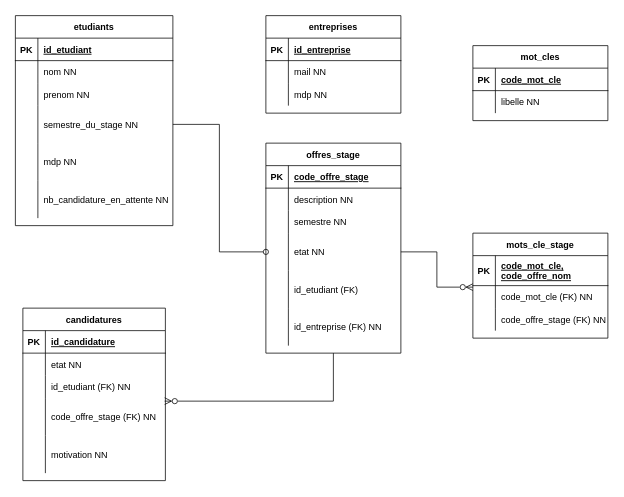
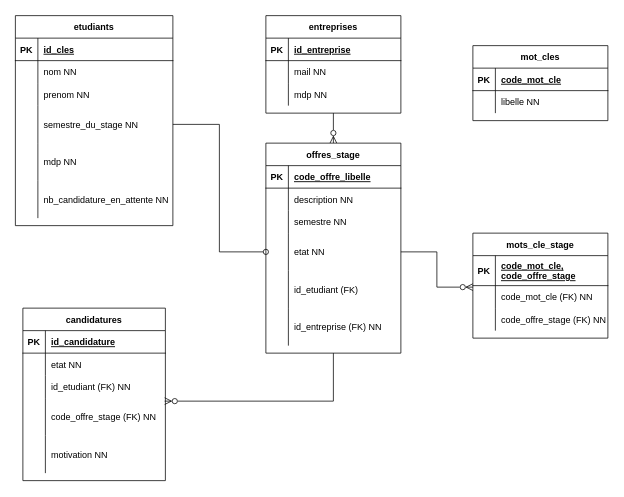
  <mxCell id="0" />
  <mxCell id="1" parent="0" />
+ <mxCell id="2" style="edgeStyle=orthogonalEdgeStyle;rounded=0;orthogonalLoop=1;jettySize=auto;html=1;endArrow=ERzeroToMany;endFill=0;endSize=7;" edge="1" parent="1" source="3" target="22"><mxGeometry relative="1" as="geometry" /></mxCell>
  <mxCell id="3" value="entreprises" style="shape=table;startSize=30;container=1;collapsible=1;childLayout=tableLayout;fixedRows=1;rowLines=0;fontStyle=1;align=center;resizeLast=1;" vertex="1" parent="1"><mxGeometry x="354" y="20" width="180" height="130" as="geometry" /></mxCell>
  <mxCell id="4" value="" style="shape=tableRow;horizontal=0;startSize=0;swimlaneHead=0;swimlaneBody=0;fillColor=none;collapsible=0;dropTarget=0;points=[[0,0.5],[1,0.5]];portConstraint=eastwest;top=0;left=0;right=0;bottom=1;" vertex="1" parent="3"><mxGeometry y="30" width="180" height="30" as="geometry" /></mxCell>
  <mxCell id="5" value="PK" style="shape=partialRectangle;connectable=0;fillColor=none;top=0;left=0;bottom=0;right=0;fontStyle=1;overflow=hidden;" vertex="1" parent="4"><mxGeometry width="30" height="30" as="geometry"><mxRectangle width="30" height="30" as="alternateBounds" /></mxGeometry></mxCell>
  <mxCell id="6" value="id_entreprise" style="shape=partialRectangle;connectable=0;fillColor=none;top=0;left=0;bottom=0;right=0;align=left;spacingLeft=6;fontStyle=5;overflow=hidden;" vertex="1" parent="4"><mxGeometry x="30" width="150" height="30" as="geometry"><mxRectangle width="150" height="30" as="alternateBounds" /></mxGeometry></mxCell>
  <mxCell id="7" value="" style="shape=tableRow;horizontal=0;startSize=0;swimlaneHead=0;swimlaneBody=0;fillColor=none;collapsible=0;dropTarget=0;points=[[0,0.5],[1,0.5]];portConstraint=eastwest;top=0;left=0;right=0;bottom=0;" vertex="1" parent="3"><mxGeometry y="60" width="180" height="30" as="geometry" /></mxCell>
  <mxCell id="8" value="" style="shape=partialRectangle;connectable=0;fillColor=none;top=0;left=0;bottom=0;right=0;editable=1;overflow=hidden;" vertex="1" parent="7"><mxGeometry width="30" height="30" as="geometry"><mxRectangle width="30" height="30" as="alternateBounds" /></mxGeometry></mxCell>
  <mxCell id="9" value="mail NN" style="shape=partialRectangle;connectable=0;fillColor=none;top=0;left=0;bottom=0;right=0;align=left;spacingLeft=6;overflow=hidden;" vertex="1" parent="7"><mxGeometry x="30" width="150" height="30" as="geometry"><mxRectangle width="150" height="30" as="alternateBounds" /></mxGeometry></mxCell>
  <mxCell id="10" value="" style="shape=tableRow;horizontal=0;startSize=0;swimlaneHead=0;swimlaneBody=0;fillColor=none;collapsible=0;dropTarget=0;points=[[0,0.5],[1,0.5]];portConstraint=eastwest;top=0;left=0;right=0;bottom=0;" vertex="1" parent="3"><mxGeometry y="90" width="180" height="30" as="geometry" /></mxCell>
  <mxCell id="11" value="" style="shape=partialRectangle;connectable=0;fillColor=none;top=0;left=0;bottom=0;right=0;editable=1;overflow=hidden;" vertex="1" parent="10"><mxGeometry width="30" height="30" as="geometry"><mxRectangle width="30" height="30" as="alternateBounds" /></mxGeometry></mxCell>
  <mxCell id="12" value="mdp NN" style="shape=partialRectangle;connectable=0;fillColor=none;top=0;left=0;bottom=0;right=0;align=left;spacingLeft=6;overflow=hidden;" vertex="1" parent="10"><mxGeometry x="30" width="150" height="30" as="geometry"><mxRectangle width="150" height="30" as="alternateBounds" /></mxGeometry></mxCell>
  <mxCell id="13" value="mot_cles" style="shape=table;startSize=30;container=1;collapsible=1;childLayout=tableLayout;fixedRows=1;rowLines=0;fontStyle=1;align=center;resizeLast=1;" vertex="1" parent="1"><mxGeometry x="630" y="60" width="180" height="100" as="geometry" /></mxCell>
  <mxCell id="14" value="" style="shape=tableRow;horizontal=0;startSize=0;swimlaneHead=0;swimlaneBody=0;fillColor=none;collapsible=0;dropTarget=0;points=[[0,0.5],[1,0.5]];portConstraint=eastwest;top=0;left=0;right=0;bottom=1;" vertex="1" parent="13"><mxGeometry y="30" width="180" height="30" as="geometry" /></mxCell>
  <mxCell id="15" value="PK" style="shape=partialRectangle;connectable=0;fillColor=none;top=0;left=0;bottom=0;right=0;fontStyle=1;overflow=hidden;" vertex="1" parent="14"><mxGeometry width="30" height="30" as="geometry"><mxRectangle width="30" height="30" as="alternateBounds" /></mxGeometry></mxCell>
  <mxCell id="16" value="code_mot_cle" style="shape=partialRectangle;connectable=0;fillColor=none;top=0;left=0;bottom=0;right=0;align=left;spacingLeft=6;fontStyle=5;overflow=hidden;" vertex="1" parent="14"><mxGeometry x="30" width="150" height="30" as="geometry"><mxRectangle width="150" height="30" as="alternateBounds" /></mxGeometry></mxCell>
  <mxCell id="17" value="" style="shape=tableRow;horizontal=0;startSize=0;swimlaneHead=0;swimlaneBody=0;fillColor=none;collapsible=0;dropTarget=0;points=[[0,0.5],[1,0.5]];portConstraint=eastwest;top=0;left=0;right=0;bottom=0;" vertex="1" parent="13"><mxGeometry y="60" width="180" height="30" as="geometry" /></mxCell>
  <mxCell id="18" value="" style="shape=partialRectangle;connectable=0;fillColor=none;top=0;left=0;bottom=0;right=0;editable=1;overflow=hidden;" vertex="1" parent="17"><mxGeometry width="30" height="30" as="geometry"><mxRectangle width="30" height="30" as="alternateBounds" /></mxGeometry></mxCell>
  <mxCell id="19" value="libelle NN" style="shape=partialRectangle;connectable=0;fillColor=none;top=0;left=0;bottom=0;right=0;align=left;spacingLeft=6;overflow=hidden;" vertex="1" parent="17"><mxGeometry x="30" width="150" height="30" as="geometry"><mxRectangle width="150" height="30" as="alternateBounds" /></mxGeometry></mxCell>
  <mxCell id="20" style="edgeStyle=orthogonalEdgeStyle;rounded=0;orthogonalLoop=1;jettySize=auto;html=1;entryX=0;entryY=0.067;entryDx=0;entryDy=0;entryPerimeter=0;exitX=1;exitY=0.5;exitDx=0;exitDy=0;endArrow=ERzeroToMany;endFill=0;endSize=7;" edge="1" parent="1" source="32" target="81"><mxGeometry relative="1" as="geometry"><mxPoint x="550" y="240" as="sourcePoint" /></mxGeometry></mxCell>
  <mxCell id="21" style="edgeStyle=orthogonalEdgeStyle;rounded=0;orthogonalLoop=1;jettySize=auto;html=1;entryX=0.995;entryY=0.08;entryDx=0;entryDy=0;entryPerimeter=0;endArrow=ERzeroToMany;endFill=0;endSize=7;strokeWidth=1;" edge="1" parent="1" source="22" target="71"><mxGeometry relative="1" as="geometry" /></mxCell>
  <mxCell id="22" value="offres_stage" style="shape=table;startSize=30;container=1;collapsible=1;childLayout=tableLayout;fixedRows=1;rowLines=0;fontStyle=1;align=center;resizeLast=1;" vertex="1" parent="1"><mxGeometry x="354" y="190" width="180" height="280" as="geometry" /></mxCell>
  <mxCell id="23" value="" style="shape=tableRow;horizontal=0;startSize=0;swimlaneHead=0;swimlaneBody=0;fillColor=none;collapsible=0;dropTarget=0;points=[[0,0.5],[1,0.5]];portConstraint=eastwest;top=0;left=0;right=0;bottom=1;" vertex="1" parent="22"><mxGeometry y="30" width="180" height="30" as="geometry" /></mxCell>
  <mxCell id="24" value="PK" style="shape=partialRectangle;connectable=0;fillColor=none;top=0;left=0;bottom=0;right=0;fontStyle=1;overflow=hidden;" vertex="1" parent="23"><mxGeometry width="30" height="30" as="geometry"><mxRectangle width="30" height="30" as="alternateBounds" /></mxGeometry></mxCell>
- <mxCell id="25" value="code_offre_stage" style="shape=partialRectangle;connectable=0;fillColor=none;top=0;left=0;bottom=0;right=0;align=left;spacingLeft=6;fontStyle=5;overflow=hidden;" vertex="1" parent="23"><mxGeometry x="30" width="150" height="30" as="geometry"><mxRectangle width="150" height="30" as="alternateBounds" /></mxGeometry></mxCell>
+ <mxCell id="25" value="code_offre_libelle" style="shape=partialRectangle;connectable=0;fillColor=none;top=0;left=0;bottom=0;right=0;align=left;spacingLeft=6;fontStyle=5;overflow=hidden;" vertex="1" parent="23"><mxGeometry x="30" width="150" height="30" as="geometry"><mxRectangle width="150" height="30" as="alternateBounds" /></mxGeometry></mxCell>
  <mxCell id="26" value="" style="shape=tableRow;horizontal=0;startSize=0;swimlaneHead=0;swimlaneBody=0;fillColor=none;collapsible=0;dropTarget=0;points=[[0,0.5],[1,0.5]];portConstraint=eastwest;top=0;left=0;right=0;bottom=0;" vertex="1" parent="22"><mxGeometry y="60" width="180" height="30" as="geometry" /></mxCell>
  <mxCell id="27" value="" style="shape=partialRectangle;connectable=0;fillColor=none;top=0;left=0;bottom=0;right=0;editable=1;overflow=hidden;" vertex="1" parent="26"><mxGeometry width="30" height="30" as="geometry"><mxRectangle width="30" height="30" as="alternateBounds" /></mxGeometry></mxCell>
  <mxCell id="28" value="description NN" style="shape=partialRectangle;connectable=0;fillColor=none;top=0;left=0;bottom=0;right=0;align=left;spacingLeft=6;overflow=hidden;" vertex="1" parent="26"><mxGeometry x="30" width="150" height="30" as="geometry"><mxRectangle width="150" height="30" as="alternateBounds" /></mxGeometry></mxCell>
  <mxCell id="29" value="" style="shape=tableRow;horizontal=0;startSize=0;swimlaneHead=0;swimlaneBody=0;fillColor=none;collapsible=0;dropTarget=0;points=[[0,0.5],[1,0.5]];portConstraint=eastwest;top=0;left=0;right=0;bottom=0;" vertex="1" parent="22"><mxGeometry y="90" width="180" height="30" as="geometry" /></mxCell>
  <mxCell id="30" value="" style="shape=partialRectangle;connectable=0;fillColor=none;top=0;left=0;bottom=0;right=0;editable=1;overflow=hidden;" vertex="1" parent="29"><mxGeometry width="30" height="30" as="geometry"><mxRectangle width="30" height="30" as="alternateBounds" /></mxGeometry></mxCell>
  <mxCell id="31" value="semestre NN" style="shape=partialRectangle;connectable=0;fillColor=none;top=0;left=0;bottom=0;right=0;align=left;spacingLeft=6;overflow=hidden;" vertex="1" parent="29"><mxGeometry x="30" width="150" height="30" as="geometry"><mxRectangle width="150" height="30" as="alternateBounds" /></mxGeometry></mxCell>
  <mxCell id="32" value="" style="shape=tableRow;horizontal=0;startSize=0;swimlaneHead=0;swimlaneBody=0;fillColor=none;collapsible=0;dropTarget=0;points=[[0,0.5],[1,0.5]];portConstraint=eastwest;top=0;left=0;right=0;bottom=0;" vertex="1" parent="22"><mxGeometry y="120" width="180" height="50" as="geometry" /></mxCell>
  <mxCell id="33" value="" style="shape=partialRectangle;connectable=0;fillColor=none;top=0;left=0;bottom=0;right=0;editable=1;overflow=hidden;" vertex="1" parent="32"><mxGeometry width="30" height="50" as="geometry"><mxRectangle width="30" height="50" as="alternateBounds" /></mxGeometry></mxCell>
  <mxCell id="34" value="etat NN" style="shape=partialRectangle;connectable=0;fillColor=none;top=0;left=0;bottom=0;right=0;align=left;spacingLeft=6;overflow=hidden;" vertex="1" parent="32"><mxGeometry x="30" width="150" height="50" as="geometry"><mxRectangle width="150" height="50" as="alternateBounds" /></mxGeometry></mxCell>
  <mxCell id="35" style="shape=tableRow;horizontal=0;startSize=0;swimlaneHead=0;swimlaneBody=0;fillColor=none;collapsible=0;dropTarget=0;points=[[0,0.5],[1,0.5]];portConstraint=eastwest;top=0;left=0;right=0;bottom=0;" vertex="1" parent="22"><mxGeometry y="170" width="180" height="50" as="geometry" /></mxCell>
  <mxCell id="36" style="shape=partialRectangle;connectable=0;fillColor=none;top=0;left=0;bottom=0;right=0;editable=1;overflow=hidden;" vertex="1" parent="35"><mxGeometry width="30" height="50" as="geometry"><mxRectangle width="30" height="50" as="alternateBounds" /></mxGeometry></mxCell>
  <mxCell id="37" value="id_etudiant (FK)" style="shape=partialRectangle;connectable=0;fillColor=none;top=0;left=0;bottom=0;right=0;align=left;spacingLeft=6;overflow=hidden;" vertex="1" parent="35"><mxGeometry x="30" width="150" height="50" as="geometry"><mxRectangle width="150" height="50" as="alternateBounds" /></mxGeometry></mxCell>
  <mxCell id="38" style="shape=tableRow;horizontal=0;startSize=0;swimlaneHead=0;swimlaneBody=0;fillColor=none;collapsible=0;dropTarget=0;points=[[0,0.5],[1,0.5]];portConstraint=eastwest;top=0;left=0;right=0;bottom=0;" vertex="1" parent="22"><mxGeometry y="220" width="180" height="50" as="geometry" /></mxCell>
  <mxCell id="39" style="shape=partialRectangle;connectable=0;fillColor=none;top=0;left=0;bottom=0;right=0;editable=1;overflow=hidden;" vertex="1" parent="38"><mxGeometry width="30" height="50" as="geometry"><mxRectangle width="30" height="50" as="alternateBounds" /></mxGeometry></mxCell>
  <mxCell id="40" value="id_entreprise (FK) NN" style="shape=partialRectangle;connectable=0;fillColor=none;top=0;left=0;bottom=0;right=0;align=left;spacingLeft=6;overflow=hidden;" vertex="1" parent="38"><mxGeometry x="30" width="150" height="50" as="geometry"><mxRectangle width="150" height="50" as="alternateBounds" /></mxGeometry></mxCell>
  <mxCell id="41" style="edgeStyle=orthogonalEdgeStyle;rounded=0;orthogonalLoop=1;jettySize=auto;html=1;endArrow=oval;endFill=0;entryX=0;entryY=0.5;entryDx=0;entryDy=0;exitX=1;exitY=0.5;exitDx=0;exitDy=0;endSize=7;" edge="1" parent="1" source="52" target="32"><mxGeometry relative="1" as="geometry"><mxPoint x="290" y="380" as="targetPoint" /></mxGeometry></mxCell>
  <mxCell id="42" value="etudiants" style="shape=table;startSize=30;container=1;collapsible=1;childLayout=tableLayout;fixedRows=1;rowLines=0;fontStyle=1;align=center;resizeLast=1;" vertex="1" parent="1"><mxGeometry x="20" y="20" width="210" height="280" as="geometry" /></mxCell>
  <mxCell id="43" value="" style="shape=tableRow;horizontal=0;startSize=0;swimlaneHead=0;swimlaneBody=0;fillColor=none;collapsible=0;dropTarget=0;points=[[0,0.5],[1,0.5]];portConstraint=eastwest;top=0;left=0;right=0;bottom=1;" vertex="1" parent="42"><mxGeometry y="30" width="210" height="30" as="geometry" /></mxCell>
  <mxCell id="44" value="PK" style="shape=partialRectangle;connectable=0;fillColor=none;top=0;left=0;bottom=0;right=0;fontStyle=1;overflow=hidden;" vertex="1" parent="43"><mxGeometry width="30" height="30" as="geometry"><mxRectangle width="30" height="30" as="alternateBounds" /></mxGeometry></mxCell>
- <mxCell id="45" value="id_etudiant" style="shape=partialRectangle;connectable=0;fillColor=none;top=0;left=0;bottom=0;right=0;align=left;spacingLeft=6;fontStyle=5;overflow=hidden;" vertex="1" parent="43"><mxGeometry x="30" width="180" height="30" as="geometry"><mxRectangle width="180" height="30" as="alternateBounds" /></mxGeometry></mxCell>
+ <mxCell id="45" value="id_cles" style="shape=partialRectangle;connectable=0;fillColor=none;top=0;left=0;bottom=0;right=0;align=left;spacingLeft=6;fontStyle=5;overflow=hidden;" vertex="1" parent="43"><mxGeometry x="30" width="180" height="30" as="geometry"><mxRectangle width="180" height="30" as="alternateBounds" /></mxGeometry></mxCell>
  <mxCell id="46" value="" style="shape=tableRow;horizontal=0;startSize=0;swimlaneHead=0;swimlaneBody=0;fillColor=none;collapsible=0;dropTarget=0;points=[[0,0.5],[1,0.5]];portConstraint=eastwest;top=0;left=0;right=0;bottom=0;" vertex="1" parent="42"><mxGeometry y="60" width="210" height="30" as="geometry" /></mxCell>
  <mxCell id="47" value="" style="shape=partialRectangle;connectable=0;fillColor=none;top=0;left=0;bottom=0;right=0;editable=1;overflow=hidden;" vertex="1" parent="46"><mxGeometry width="30" height="30" as="geometry"><mxRectangle width="30" height="30" as="alternateBounds" /></mxGeometry></mxCell>
  <mxCell id="48" value="nom NN" style="shape=partialRectangle;connectable=0;fillColor=none;top=0;left=0;bottom=0;right=0;align=left;spacingLeft=6;overflow=hidden;" vertex="1" parent="46"><mxGeometry x="30" width="180" height="30" as="geometry"><mxRectangle width="180" height="30" as="alternateBounds" /></mxGeometry></mxCell>
  <mxCell id="49" value="" style="shape=tableRow;horizontal=0;startSize=0;swimlaneHead=0;swimlaneBody=0;fillColor=none;collapsible=0;dropTarget=0;points=[[0,0.5],[1,0.5]];portConstraint=eastwest;top=0;left=0;right=0;bottom=0;" vertex="1" parent="42"><mxGeometry y="90" width="210" height="30" as="geometry" /></mxCell>
  <mxCell id="50" value="" style="shape=partialRectangle;connectable=0;fillColor=none;top=0;left=0;bottom=0;right=0;editable=1;overflow=hidden;" vertex="1" parent="49"><mxGeometry width="30" height="30" as="geometry"><mxRectangle width="30" height="30" as="alternateBounds" /></mxGeometry></mxCell>
  <mxCell id="51" value="prenom NN" style="shape=partialRectangle;connectable=0;fillColor=none;top=0;left=0;bottom=0;right=0;align=left;spacingLeft=6;overflow=hidden;" vertex="1" parent="49"><mxGeometry x="30" width="180" height="30" as="geometry"><mxRectangle width="180" height="30" as="alternateBounds" /></mxGeometry></mxCell>
  <mxCell id="52" value="" style="shape=tableRow;horizontal=0;startSize=0;swimlaneHead=0;swimlaneBody=0;fillColor=none;collapsible=0;dropTarget=0;points=[[0,0.5],[1,0.5]];portConstraint=eastwest;top=0;left=0;right=0;bottom=0;" vertex="1" parent="42"><mxGeometry y="120" width="210" height="50" as="geometry" /></mxCell>
  <mxCell id="53" value="" style="shape=partialRectangle;connectable=0;fillColor=none;top=0;left=0;bottom=0;right=0;editable=1;overflow=hidden;" vertex="1" parent="52"><mxGeometry width="30" height="50" as="geometry"><mxRectangle width="30" height="50" as="alternateBounds" /></mxGeometry></mxCell>
  <mxCell id="54" value="semestre_du_stage NN" style="shape=partialRectangle;connectable=0;fillColor=none;top=0;left=0;bottom=0;right=0;align=left;spacingLeft=6;overflow=hidden;" vertex="1" parent="52"><mxGeometry x="30" width="180" height="50" as="geometry"><mxRectangle width="180" height="50" as="alternateBounds" /></mxGeometry></mxCell>
  <mxCell id="55" style="shape=tableRow;horizontal=0;startSize=0;swimlaneHead=0;swimlaneBody=0;fillColor=none;collapsible=0;dropTarget=0;points=[[0,0.5],[1,0.5]];portConstraint=eastwest;top=0;left=0;right=0;bottom=0;" vertex="1" parent="42"><mxGeometry y="170" width="210" height="50" as="geometry" /></mxCell>
  <mxCell id="56" style="shape=partialRectangle;connectable=0;fillColor=none;top=0;left=0;bottom=0;right=0;editable=1;overflow=hidden;" vertex="1" parent="55"><mxGeometry width="30" height="50" as="geometry"><mxRectangle width="30" height="50" as="alternateBounds" /></mxGeometry></mxCell>
  <mxCell id="57" value="mdp NN" style="shape=partialRectangle;connectable=0;fillColor=none;top=0;left=0;bottom=0;right=0;align=left;spacingLeft=6;overflow=hidden;" vertex="1" parent="55"><mxGeometry x="30" width="180" height="50" as="geometry"><mxRectangle width="180" height="50" as="alternateBounds" /></mxGeometry></mxCell>
  <mxCell id="58" style="shape=tableRow;horizontal=0;startSize=0;swimlaneHead=0;swimlaneBody=0;fillColor=none;collapsible=0;dropTarget=0;points=[[0,0.5],[1,0.5]];portConstraint=eastwest;top=0;left=0;right=0;bottom=0;" vertex="1" parent="42"><mxGeometry y="220" width="210" height="50" as="geometry" /></mxCell>
  <mxCell id="59" style="shape=partialRectangle;connectable=0;fillColor=none;top=0;left=0;bottom=0;right=0;editable=1;overflow=hidden;" vertex="1" parent="58"><mxGeometry width="30" height="50" as="geometry"><mxRectangle width="30" height="50" as="alternateBounds" /></mxGeometry></mxCell>
  <mxCell id="60" value="nb_candidature_en_attente NN" style="shape=partialRectangle;connectable=0;fillColor=none;top=0;left=0;bottom=0;right=0;align=left;spacingLeft=6;overflow=hidden;" vertex="1" parent="58"><mxGeometry x="30" width="180" height="50" as="geometry"><mxRectangle width="180" height="50" as="alternateBounds" /></mxGeometry></mxCell>
  <mxCell id="61" value="candidatures" style="shape=table;startSize=30;container=1;collapsible=1;childLayout=tableLayout;fixedRows=1;rowLines=0;fontStyle=1;align=center;resizeLast=1;" vertex="1" parent="1"><mxGeometry x="30" y="410" width="190" height="230" as="geometry" /></mxCell>
  <mxCell id="62" value="" style="shape=tableRow;horizontal=0;startSize=0;swimlaneHead=0;swimlaneBody=0;fillColor=none;collapsible=0;dropTarget=0;points=[[0,0.5],[1,0.5]];portConstraint=eastwest;top=0;left=0;right=0;bottom=1;" vertex="1" parent="61"><mxGeometry y="30" width="190" height="30" as="geometry" /></mxCell>
  <mxCell id="63" value="PK" style="shape=partialRectangle;connectable=0;fillColor=none;top=0;left=0;bottom=0;right=0;fontStyle=1;overflow=hidden;" vertex="1" parent="62"><mxGeometry width="30" height="30" as="geometry"><mxRectangle width="30" height="30" as="alternateBounds" /></mxGeometry></mxCell>
  <mxCell id="64" value="id_candidature" style="shape=partialRectangle;connectable=0;fillColor=none;top=0;left=0;bottom=0;right=0;align=left;spacingLeft=6;fontStyle=5;overflow=hidden;" vertex="1" parent="62"><mxGeometry x="30" width="160" height="30" as="geometry"><mxRectangle width="160" height="30" as="alternateBounds" /></mxGeometry></mxCell>
  <mxCell id="65" value="" style="shape=tableRow;horizontal=0;startSize=0;swimlaneHead=0;swimlaneBody=0;fillColor=none;collapsible=0;dropTarget=0;points=[[0,0.5],[1,0.5]];portConstraint=eastwest;top=0;left=0;right=0;bottom=0;" vertex="1" parent="61"><mxGeometry y="60" width="190" height="30" as="geometry" /></mxCell>
  <mxCell id="66" value="" style="shape=partialRectangle;connectable=0;fillColor=none;top=0;left=0;bottom=0;right=0;editable=1;overflow=hidden;" vertex="1" parent="65"><mxGeometry width="30" height="30" as="geometry"><mxRectangle width="30" height="30" as="alternateBounds" /></mxGeometry></mxCell>
  <mxCell id="67" value="etat NN" style="shape=partialRectangle;connectable=0;fillColor=none;top=0;left=0;bottom=0;right=0;align=left;spacingLeft=6;overflow=hidden;" vertex="1" parent="65"><mxGeometry x="30" width="160" height="30" as="geometry"><mxRectangle width="160" height="30" as="alternateBounds" /></mxGeometry></mxCell>
  <mxCell id="68" value="" style="shape=tableRow;horizontal=0;startSize=0;swimlaneHead=0;swimlaneBody=0;fillColor=none;collapsible=0;dropTarget=0;points=[[0,0.5],[1,0.5]];portConstraint=eastwest;top=0;left=0;right=0;bottom=0;" vertex="1" parent="61"><mxGeometry y="90" width="190" height="30" as="geometry" /></mxCell>
  <mxCell id="69" value="" style="shape=partialRectangle;connectable=0;fillColor=none;top=0;left=0;bottom=0;right=0;editable=1;overflow=hidden;" vertex="1" parent="68"><mxGeometry width="30" height="30" as="geometry"><mxRectangle width="30" height="30" as="alternateBounds" /></mxGeometry></mxCell>
  <mxCell id="70" value="id_etudiant (FK) NN" style="shape=partialRectangle;connectable=0;fillColor=none;top=0;left=0;bottom=0;right=0;align=left;spacingLeft=6;overflow=hidden;" vertex="1" parent="68"><mxGeometry x="30" width="160" height="30" as="geometry"><mxRectangle width="160" height="30" as="alternateBounds" /></mxGeometry></mxCell>
  <mxCell id="71" value="" style="shape=tableRow;horizontal=0;startSize=0;swimlaneHead=0;swimlaneBody=0;fillColor=none;collapsible=0;dropTarget=0;points=[[0,0.5],[1,0.5]];portConstraint=eastwest;top=0;left=0;right=0;bottom=0;" vertex="1" parent="61"><mxGeometry y="120" width="190" height="50" as="geometry" /></mxCell>
  <mxCell id="72" value="" style="shape=partialRectangle;connectable=0;fillColor=none;top=0;left=0;bottom=0;right=0;editable=1;overflow=hidden;" vertex="1" parent="71"><mxGeometry width="30" height="50" as="geometry"><mxRectangle width="30" height="50" as="alternateBounds" /></mxGeometry></mxCell>
  <mxCell id="73" value="code_offre_stage (FK) NN" style="shape=partialRectangle;connectable=0;fillColor=none;top=0;left=0;bottom=0;right=0;align=left;spacingLeft=6;overflow=hidden;" vertex="1" parent="71"><mxGeometry x="30" width="160" height="50" as="geometry"><mxRectangle width="160" height="50" as="alternateBounds" /></mxGeometry></mxCell>
  <mxCell id="74" style="shape=tableRow;horizontal=0;startSize=0;swimlaneHead=0;swimlaneBody=0;fillColor=none;collapsible=0;dropTarget=0;points=[[0,0.5],[1,0.5]];portConstraint=eastwest;top=0;left=0;right=0;bottom=0;" vertex="1" parent="61"><mxGeometry y="170" width="190" height="50" as="geometry" /></mxCell>
  <mxCell id="75" style="shape=partialRectangle;connectable=0;fillColor=none;top=0;left=0;bottom=0;right=0;editable=1;overflow=hidden;" vertex="1" parent="74"><mxGeometry width="30" height="50" as="geometry"><mxRectangle width="30" height="50" as="alternateBounds" /></mxGeometry></mxCell>
  <mxCell id="76" value="motivation NN" style="shape=partialRectangle;connectable=0;fillColor=none;top=0;left=0;bottom=0;right=0;align=left;spacingLeft=6;overflow=hidden;" vertex="1" parent="74"><mxGeometry x="30" width="160" height="50" as="geometry"><mxRectangle width="160" height="50" as="alternateBounds" /></mxGeometry></mxCell>
  <mxCell id="77" value="mots_cle_stage" style="shape=table;startSize=30;container=1;collapsible=1;childLayout=tableLayout;fixedRows=1;rowLines=0;fontStyle=1;align=center;resizeLast=1;" vertex="1" parent="1"><mxGeometry x="630" y="310" width="180" height="140" as="geometry" /></mxCell>
  <mxCell id="78" value="" style="shape=tableRow;horizontal=0;startSize=0;swimlaneHead=0;swimlaneBody=0;fillColor=none;collapsible=0;dropTarget=0;points=[[0,0.5],[1,0.5]];portConstraint=eastwest;top=0;left=0;right=0;bottom=1;" vertex="1" parent="77"><mxGeometry y="30" width="180" height="40" as="geometry" /></mxCell>
  <mxCell id="79" value="PK" style="shape=partialRectangle;connectable=0;fillColor=none;top=0;left=0;bottom=0;right=0;fontStyle=1;overflow=hidden;" vertex="1" parent="78"><mxGeometry width="30" height="40" as="geometry"><mxRectangle width="30" height="40" as="alternateBounds" /></mxGeometry></mxCell>
- <mxCell id="80" value="code_mot_cle,&#10;code_offre_nom" style="shape=partialRectangle;connectable=0;fillColor=none;top=0;left=0;bottom=0;right=0;align=left;spacingLeft=6;fontStyle=5;overflow=hidden;" vertex="1" parent="78"><mxGeometry x="30" width="150" height="40" as="geometry"><mxRectangle width="150" height="40" as="alternateBounds" /></mxGeometry></mxCell>
+ <mxCell id="80" value="code_mot_cle,&#10;code_offre_stage" style="shape=partialRectangle;connectable=0;fillColor=none;top=0;left=0;bottom=0;right=0;align=left;spacingLeft=6;fontStyle=5;overflow=hidden;" vertex="1" parent="78"><mxGeometry x="30" width="150" height="40" as="geometry"><mxRectangle width="150" height="40" as="alternateBounds" /></mxGeometry></mxCell>
  <mxCell id="81" value="" style="shape=tableRow;horizontal=0;startSize=0;swimlaneHead=0;swimlaneBody=0;fillColor=none;collapsible=0;dropTarget=0;points=[[0,0.5],[1,0.5]];portConstraint=eastwest;top=0;left=0;right=0;bottom=0;" vertex="1" parent="77"><mxGeometry y="70" width="180" height="30" as="geometry" /></mxCell>
  <mxCell id="82" value="" style="shape=partialRectangle;connectable=0;fillColor=none;top=0;left=0;bottom=0;right=0;editable=1;overflow=hidden;" vertex="1" parent="81"><mxGeometry width="30" height="30" as="geometry"><mxRectangle width="30" height="30" as="alternateBounds" /></mxGeometry></mxCell>
  <mxCell id="83" value="code_mot_cle (FK) NN" style="shape=partialRectangle;connectable=0;fillColor=none;top=0;left=0;bottom=0;right=0;align=left;spacingLeft=6;overflow=hidden;" vertex="1" parent="81"><mxGeometry x="30" width="150" height="30" as="geometry"><mxRectangle width="150" height="30" as="alternateBounds" /></mxGeometry></mxCell>
  <mxCell id="84" value="" style="shape=tableRow;horizontal=0;startSize=0;swimlaneHead=0;swimlaneBody=0;fillColor=none;collapsible=0;dropTarget=0;points=[[0,0.5],[1,0.5]];portConstraint=eastwest;top=0;left=0;right=0;bottom=0;" vertex="1" parent="77"><mxGeometry y="100" width="180" height="30" as="geometry" /></mxCell>
  <mxCell id="85" value="" style="shape=partialRectangle;connectable=0;fillColor=none;top=0;left=0;bottom=0;right=0;editable=1;overflow=hidden;" vertex="1" parent="84"><mxGeometry width="30" height="30" as="geometry"><mxRectangle width="30" height="30" as="alternateBounds" /></mxGeometry></mxCell>
  <mxCell id="86" value="code_offre_stage (FK) NN" style="shape=partialRectangle;connectable=0;fillColor=none;top=0;left=0;bottom=0;right=0;align=left;spacingLeft=6;overflow=hidden;" vertex="1" parent="84"><mxGeometry x="30" width="150" height="30" as="geometry"><mxRectangle width="150" height="30" as="alternateBounds" /></mxGeometry></mxCell>
